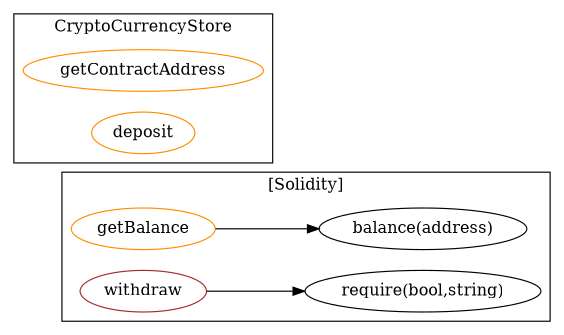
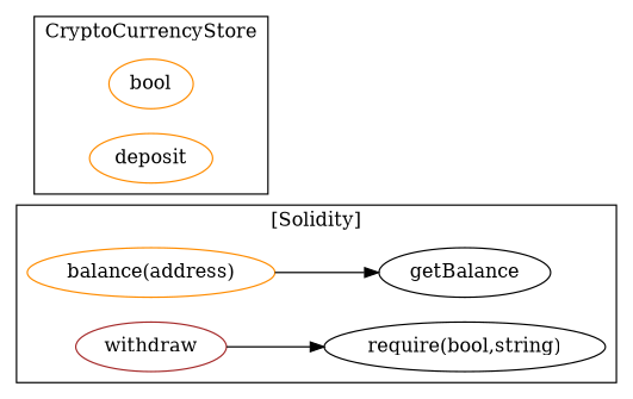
  strict digraph {
    rankdir=LR
    node [color=black]
-   n1 [color=darkorange label=getBalance]
-   "balance(address)"
+   n1 [label=getBalance]
+   "balance(address)" [color=darkorange]
    n3 [color=brown label=withdraw]
    "require(bool,string)"
-   n5 [color=darkorange label=getContractAddress]
+   n5 [color=darkorange label=bool]
    n6 [color=darkorange label=deposit]
    subgraph cluster_1 {
      label="[Solidity]"
      n1
      "balance(address)"
      n3
      "require(bool,string)"
    }
    subgraph cluster_2 {
      label=CryptoCurrencyStore
      n5
      n6
    }
-   n1 -> "balance(address)"
+   "balance(address)" -> n1
    n3 -> "require(bool,string)"
  }
